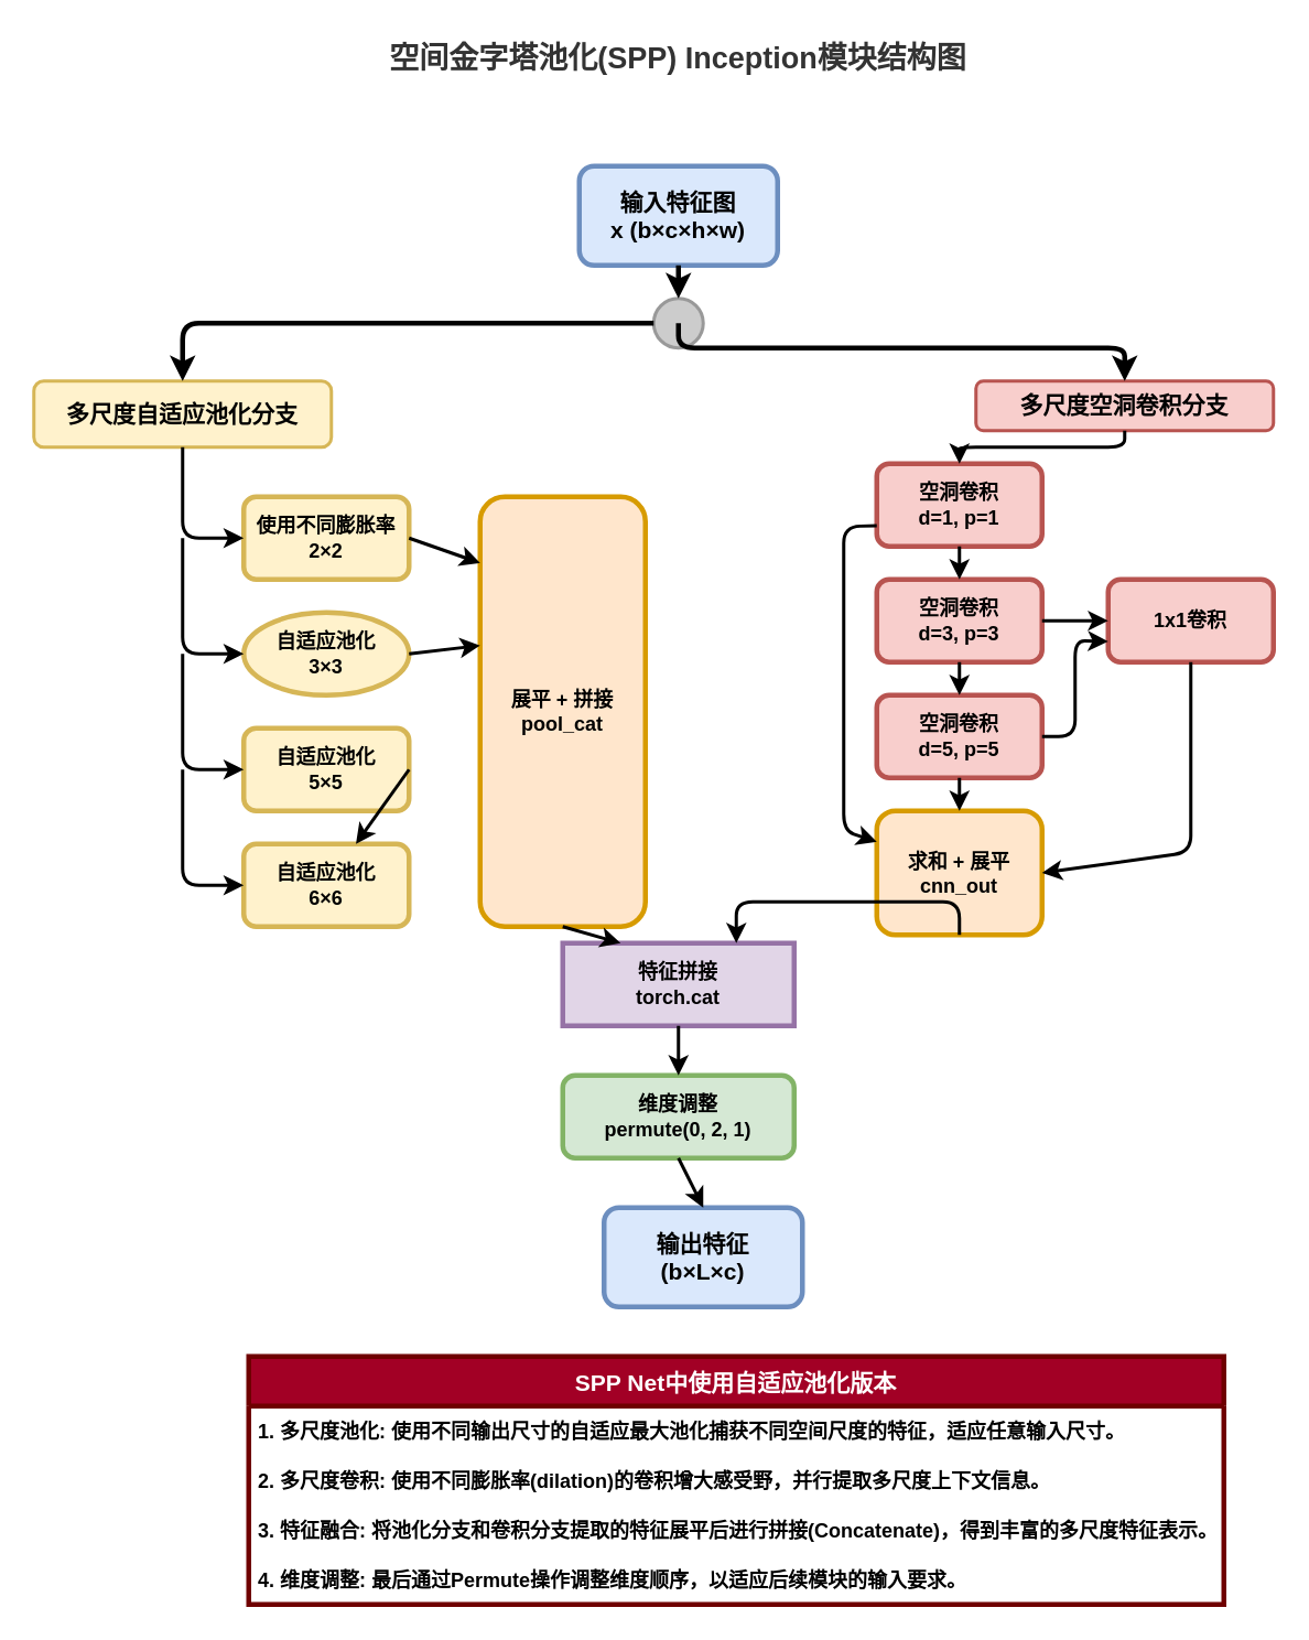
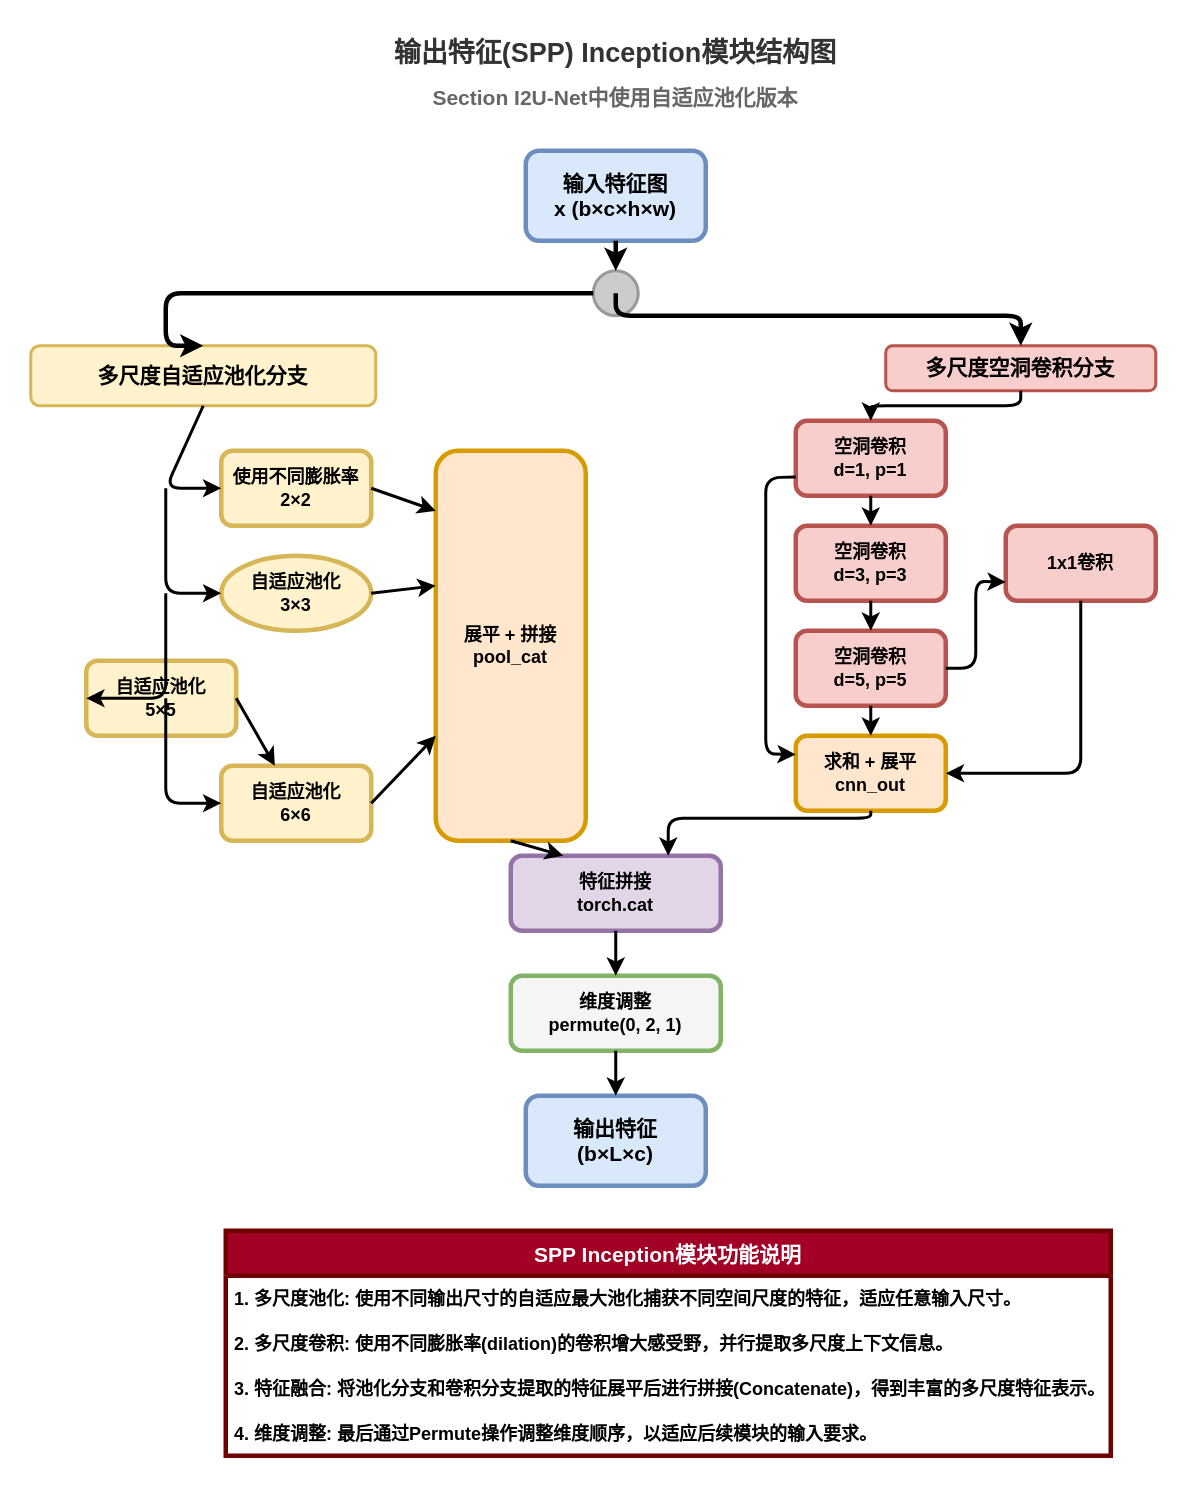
  <mxCell id="0" />
  <mxCell id="1" parent="0" />
- <mxCell id="2" value="空间金字塔池化(SPP) Inception模块结构图" style="text;html=1;strokeColor=none;fillColor=none;align=center;verticalAlign=middle;whiteSpace=wrap;rounded=0;fontStyle=1;fontSize=18;fontColor=#333333;" parent="1" vertex="1"><mxGeometry x="150" y="20" width="520" height="30" as="geometry" /></mxCell>
+ <mxCell id="2" value="输出特征(SPP) Inception模块结构图" style="text;html=1;strokeColor=none;fillColor=none;align=center;verticalAlign=middle;whiteSpace=wrap;rounded=0;fontStyle=1;fontSize=18;fontColor=#333333;" parent="1" vertex="1"><mxGeometry x="150" y="20" width="520" height="30" as="geometry" /></mxCell>
+ <mxCell id="3" value="Section I2U-Net中使用自适应池化版本" style="text;html=1;strokeColor=none;fillColor=none;align=center;verticalAlign=middle;whiteSpace=wrap;rounded=0;fontStyle=1;fontSize=14;fontColor=#666666;" parent="1" vertex="1"><mxGeometry x="150" y="50" width="520" height="30" as="geometry" /></mxCell>
  <mxCell id="4" value="输入特征图&#10;x (b×c×h×w)" style="rounded=1;whiteSpace=wrap;html=1;fillColor=#dae8fc;strokeColor=#6c8ebf;fontStyle=1;fontSize=14;strokeWidth=3;" parent="1" vertex="1"><mxGeometry x="350" y="100" width="120" height="60" as="geometry" /></mxCell>
  <mxCell id="5" value="" style="ellipse;whiteSpace=wrap;html=1;aspect=fixed;fillColor=#cccccc;strokeColor=#999999;strokeWidth=2;" parent="1" vertex="1"><mxGeometry x="395" y="180" width="30" height="30" as="geometry" /></mxCell>
  <mxCell id="6" value="" style="endArrow=classic;html=1;rounded=1;exitX=0.5;exitY=1;exitDx=0;exitDy=0;entryX=0.5;entryY=0;entryDx=0;entryDy=0;strokeWidth=3;" parent="1" source="4" target="5" edge="1"><mxGeometry width="50" height="50" relative="1" as="geometry"><mxPoint x="410" y="170" as="sourcePoint" /><mxPoint x="460" y="120" as="targetPoint" /></mxGeometry></mxCell>
- <mxCell id="7" value="多尺度自适应池化分支" style="text;html=1;strokeColor=#D6B656;fillColor=#FFF2CC;align=center;verticalAlign=middle;whiteSpace=wrap;rounded=1;fontStyle=1;fontSize=14;strokeWidth=2;" parent="1" vertex="1"><mxGeometry x="20" y="230" width="180" height="40" as="geometry" /></mxCell>
+ <mxCell id="7" value="多尺度自适应池化分支" style="text;html=1;strokeColor=#D6B656;fillColor=#FFF2CC;align=center;verticalAlign=middle;whiteSpace=wrap;rounded=1;fontStyle=1;fontSize=14;strokeWidth=2;" parent="1" vertex="1"><mxGeometry x="20" y="230" width="230" height="40" as="geometry" /></mxCell>
  <mxCell id="8" value="使用不同膨胀率&#10;2×2" style="rounded=1;whiteSpace=wrap;html=1;fillColor=#fff2cc;strokeColor=#d6b656;fontStyle=1;fontSize=12;strokeWidth=3;" parent="1" vertex="1"><mxGeometry x="147" y="300" width="100" height="50" as="geometry" /></mxCell>
  <mxCell id="9" value="自适应池化&#10;3×3" style="ellipse;whiteSpace=wrap;html=1;fillColor=#fff2cc;strokeColor=#d6b656;fontStyle=1;fontSize=12;strokeWidth=3;" parent="1" vertex="1"><mxGeometry x="147" y="370" width="100" height="50" as="geometry" /></mxCell>
- <mxCell id="10" value="自适应池化&#10;5×5" style="rounded=1;whiteSpace=wrap;html=1;fillColor=#fff2cc;strokeColor=#d6b656;fontStyle=1;fontSize=12;strokeWidth=3;" parent="1" vertex="1"><mxGeometry x="147" y="440" width="100" height="50" as="geometry" /></mxCell>
+ <mxCell id="10" value="自适应池化&#10;5×5" style="rounded=1;whiteSpace=wrap;html=1;fillColor=#fff2cc;strokeColor=#d6b656;fontStyle=1;fontSize=12;strokeWidth=3;" parent="1" vertex="1"><mxGeometry x="57" y="440" width="100" height="50" as="geometry" /></mxCell>
  <mxCell id="11" value="自适应池化&#10;6×6" style="rounded=1;whiteSpace=wrap;html=1;fillColor=#fff2cc;strokeColor=#d6b656;fontStyle=1;fontSize=12;strokeWidth=3;" parent="1" vertex="1"><mxGeometry x="147" y="510" width="100" height="50" as="geometry" /></mxCell>
  <mxCell id="12" value="展平 + 拼接&#10;pool_cat" style="rounded=1;whiteSpace=wrap;html=1;fillColor=#ffe6cc;strokeColor=#d79b00;fontStyle=1;fontSize=12;strokeWidth=3;" parent="1" vertex="1"><mxGeometry x="290" y="300" width="100" height="260" as="geometry" /></mxCell>
  <mxCell id="13" value="多尺度空洞卷积分支" style="text;html=1;strokeColor=#B85450;fillColor=#F8CECC;align=center;verticalAlign=middle;whiteSpace=wrap;rounded=1;fontStyle=1;fontSize=14;strokeWidth=2;" parent="1" vertex="1"><mxGeometry x="590" y="230" width="180" height="30" as="geometry" /></mxCell>
  <mxCell id="14" value="空洞卷积&#10;d=1, p=1" style="rounded=1;whiteSpace=wrap;html=1;fillColor=#f8cecc;strokeColor=#b85450;fontStyle=1;fontSize=12;strokeWidth=3;" parent="1" vertex="1"><mxGeometry x="530" y="280" width="100" height="50" as="geometry" /></mxCell>
  <mxCell id="15" value="空洞卷积&#10;d=3, p=3" style="rounded=1;whiteSpace=wrap;html=1;fillColor=#f8cecc;strokeColor=#b85450;fontStyle=1;fontSize=12;strokeWidth=3;" parent="1" vertex="1"><mxGeometry x="530" y="350" width="100" height="50" as="geometry" /></mxCell>
  <mxCell id="16" value="空洞卷积&#10;d=5, p=5" style="rounded=1;whiteSpace=wrap;html=1;fillColor=#f8cecc;strokeColor=#b85450;fontStyle=1;fontSize=12;strokeWidth=3;" parent="1" vertex="1"><mxGeometry x="530" y="420" width="100" height="50" as="geometry" /></mxCell>
  <mxCell id="17" value="1x1卷积" style="rounded=1;whiteSpace=wrap;html=1;fillColor=#f8cecc;strokeColor=#b85450;fontStyle=1;fontSize=12;strokeWidth=3;" parent="1" vertex="1"><mxGeometry x="670" y="350" width="100" height="50" as="geometry" /></mxCell>
- <mxCell id="18" value="求和 + 展平&#10;cnn_out" style="rounded=1;whiteSpace=wrap;html=1;fillColor=#ffe6cc;strokeColor=#d79b00;fontStyle=1;fontSize=12;strokeWidth=3;" parent="1" vertex="1"><mxGeometry x="530" y="490" width="100" height="75" as="geometry" /></mxCell>
- <mxCell id="19" value="特征拼接&#10;torch.cat" style="whiteSpace=wrap;html=1;fillColor=#e1d5e7;strokeColor=#9673a6;fontStyle=1;fontSize=12;strokeWidth=3;rounded=0;" parent="1" vertex="1"><mxGeometry x="340" y="570" width="140" height="50" as="geometry" /></mxCell>
- <mxCell id="20" value="维度调整&#10;permute(0, 2, 1)" style="rounded=1;whiteSpace=wrap;html=1;fillColor=#d5e8d4;strokeColor=#82b366;fontStyle=1;fontSize=12;strokeWidth=3;" parent="1" vertex="1"><mxGeometry x="340" y="650" width="140" height="50" as="geometry" /></mxCell>
- <mxCell id="21" value="输出特征&#10;(b×L×c)" style="rounded=1;whiteSpace=wrap;html=1;fillColor=#dae8fc;strokeColor=#6c8ebf;fontStyle=1;fontSize=14;strokeWidth=3;" parent="1" vertex="1"><mxGeometry x="365" y="730" width="120" height="60" as="geometry" /></mxCell>
+ <mxCell id="18" value="求和 + 展平&#10;cnn_out" style="rounded=1;whiteSpace=wrap;html=1;fillColor=#ffe6cc;strokeColor=#d79b00;fontStyle=1;fontSize=12;strokeWidth=3;" parent="1" vertex="1"><mxGeometry x="530" y="490" width="100" height="50" as="geometry" /></mxCell>
+ <mxCell id="19" value="特征拼接&#10;torch.cat" style="rounded=1;whiteSpace=wrap;html=1;fillColor=#e1d5e7;strokeColor=#9673a6;fontStyle=1;fontSize=12;strokeWidth=3;" parent="1" vertex="1"><mxGeometry x="340" y="570" width="140" height="50" as="geometry" /></mxCell>
+ <mxCell id="20" value="维度调整&#10;permute(0, 2, 1)" style="rounded=1;whiteSpace=wrap;html=1;fillColor=#f5f5f5;strokeColor=#82b366;fontStyle=1;fontSize=12;strokeWidth=3;" parent="1" vertex="1"><mxGeometry x="340" y="650" width="140" height="50" as="geometry" /></mxCell>
+ <mxCell id="21" value="输出特征&#10;(b×L×c)" style="rounded=1;whiteSpace=wrap;html=1;fillColor=#dae8fc;strokeColor=#6c8ebf;fontStyle=1;fontSize=14;strokeWidth=3;" parent="1" vertex="1"><mxGeometry x="350" y="730" width="120" height="60" as="geometry" /></mxCell>
  <mxCell id="22" value="" style="edgeStyle=orthogonalEdgeStyle;endArrow=classic;html=1;rounded=1;strokeWidth=3;entryX=0.5;entryY=0;entryDx=0;entryDy=0;" parent="1" source="5" target="7" edge="1"><mxGeometry width="50" height="50" relative="1" as="geometry"><mxPoint x="410" y="220" as="sourcePoint" /><mxPoint x="180" y="220" as="targetPoint" /><Array as="points"><mxPoint x="110" y="195" /></Array></mxGeometry></mxCell>
  <mxCell id="23" value="" style="edgeStyle=orthogonalEdgeStyle;endArrow=classic;html=1;rounded=1;strokeWidth=3;entryX=0.5;entryY=0;entryDx=0;entryDy=0;" parent="1" target="13" edge="1"><mxGeometry width="50" height="50" relative="1" as="geometry"><mxPoint x="410" y="195" as="sourcePoint" /><mxPoint x="655" y="220" as="targetPoint" /><Array as="points"><mxPoint x="410" y="210" /><mxPoint x="680" y="210" /></Array></mxGeometry></mxCell>
  <mxCell id="24" value="" style="endArrow=classic;html=1;rounded=1;exitX=1;exitY=0.5;exitDx=0;exitDy=0;entryX=0;entryY=0.154;entryDx=0;entryDy=0;strokeWidth=2;jumpStyle=arc;jumpSize=6;entryPerimeter=0;" parent="1" source="8" target="12" edge="1"><mxGeometry width="50" height="50" relative="1" as="geometry"><mxPoint x="247" y="323.98" as="sourcePoint" /><mxPoint x="290.4" y="323.66" as="targetPoint" /></mxGeometry></mxCell>
  <mxCell id="25" value="" style="endArrow=classic;html=1;rounded=1;exitX=0.5;exitY=1;exitDx=0;exitDy=0;entryX=0.5;entryY=0;entryDx=0;entryDy=0;strokeWidth=2;jumpStyle=arc;jumpSize=6;" parent="1" source="13" target="14" edge="1"><mxGeometry width="50" height="50" relative="1" as="geometry"><mxPoint x="640" y="270" as="sourcePoint" /><mxPoint x="580" y="305" as="targetPoint" /><Array as="points"><mxPoint x="680" y="270" /><mxPoint x="580" y="270" /></Array></mxGeometry></mxCell>
  <mxCell id="26" value="" style="endArrow=classic;html=1;rounded=1;exitX=0.5;exitY=1;exitDx=0;exitDy=0;entryX=0.5;entryY=0;entryDx=0;entryDy=0;strokeWidth=2;jumpStyle=arc;jumpSize=6;" parent="1" source="14" target="15" edge="1"><mxGeometry width="50" height="50" relative="1" as="geometry"><mxPoint x="680" y="270" as="sourcePoint" /><mxPoint x="580" y="375" as="targetPoint" /></mxGeometry></mxCell>
  <mxCell id="27" value="" style="endArrow=classic;html=1;rounded=1;exitX=0.5;exitY=1;exitDx=0;exitDy=0;entryX=0.5;entryY=0;entryDx=0;entryDy=0;strokeWidth=2;jumpStyle=arc;jumpSize=6;" parent="1" source="15" target="16" edge="1"><mxGeometry width="50" height="50" relative="1" as="geometry"><mxPoint x="680" y="270" as="sourcePoint" /><mxPoint x="580" y="445" as="targetPoint" /></mxGeometry></mxCell>
- <mxCell id="28" value="" style="endArrow=classic;html=1;rounded=1;exitX=1;exitY=0.5;exitDx=0;exitDy=0;entryX=0;entryY=0.5;entryDx=0;entryDy=0;strokeWidth=2;jumpStyle=arc;jumpSize=6;" parent="1" source="15" target="17" edge="1"><mxGeometry width="50" height="50" relative="1" as="geometry"><mxPoint x="640" y="375" as="sourcePoint" /><mxPoint x="670" y="375" as="targetPoint" /></mxGeometry></mxCell>
  <mxCell id="29" value="" style="endArrow=classic;html=1;rounded=1;exitX=1;exitY=0.5;exitDx=0;exitDy=0;entryX=0;entryY=0.75;entryDx=0;entryDy=0;strokeWidth=2;jumpStyle=arc;jumpSize=10;" parent="1" source="16" target="17" edge="1"><mxGeometry width="50" height="50" relative="1" as="geometry"><mxPoint x="640" y="432.5" as="sourcePoint" /><mxPoint x="670" y="387.5" as="targetPoint" /><Array as="points"><mxPoint x="650" y="445" /><mxPoint x="650" y="387" /></Array></mxGeometry></mxCell>
  <mxCell id="30" value="" style="endArrow=classic;html=1;rounded=1;exitX=0;exitY=0.75;exitDx=0;exitDy=0;entryX=0;entryY=0.25;entryDx=0;entryDy=0;strokeWidth=2;jumpStyle=arc;jumpSize=10;" parent="1" source="14" target="18" edge="1"><mxGeometry width="50" height="50" relative="1" as="geometry"><mxPoint x="580" y="340" as="sourcePoint" /><mxPoint x="580" y="490" as="targetPoint" /><Array as="points"><mxPoint x="510" y="318" /><mxPoint x="510" y="502" /></Array></mxGeometry></mxCell>
  <mxCell id="31" value="" style="endArrow=classic;html=1;rounded=1;exitX=0.5;exitY=1;exitDx=0;exitDy=0;entryX=0.5;entryY=0;entryDx=0;entryDy=0;strokeWidth=2;jumpStyle=arc;jumpSize=6;" parent="1" source="16" target="18" edge="1"><mxGeometry width="50" height="50" relative="1" as="geometry"><mxPoint x="580" y="475" as="sourcePoint" /><mxPoint x="530" y="515" as="targetPoint" /></mxGeometry></mxCell>
  <mxCell id="32" value="" style="endArrow=classic;html=1;rounded=1;exitX=0.5;exitY=1;exitDx=0;exitDy=0;entryX=0.5;entryY=0;entryDx=0;entryDy=0;strokeWidth=2;jumpStyle=arc;jumpSize=6;" parent="1" source="19" target="20" edge="1"><mxGeometry width="50" height="50" relative="1" as="geometry"><mxPoint x="410" y="630" as="sourcePoint" /><mxPoint x="410" y="650" as="targetPoint" /></mxGeometry></mxCell>
  <mxCell id="33" value="" style="endArrow=classic;html=1;rounded=1;exitX=0.5;exitY=1;exitDx=0;exitDy=0;entryX=0.5;entryY=0;entryDx=0;entryDy=0;strokeWidth=2;jumpStyle=arc;jumpSize=6;" parent="1" source="20" target="21" edge="1"><mxGeometry width="50" height="50" relative="1" as="geometry"><mxPoint x="410" y="710" as="sourcePoint" /><mxPoint x="410" y="730" as="targetPoint" /></mxGeometry></mxCell>
- <mxCell id="34" value="SPP Net中使用自适应池化版本" style="swimlane;fontStyle=1;childLayout=stackLayout;horizontal=1;startSize=30;horizontalStack=0;resizeParent=1;resizeParentMax=0;resizeLast=0;collapsible=1;marginBottom=0;fontSize=14;strokeWidth=3;fillColor=#a20025;fontColor=#ffffff;strokeColor=#6F0000;" parent="1" vertex="1"><mxGeometry x="150" y="820" width="590" height="150" as="geometry" /></mxCell>
+ <mxCell id="34" value="SPP Inception模块功能说明" style="swimlane;fontStyle=1;childLayout=stackLayout;horizontal=1;startSize=30;horizontalStack=0;resizeParent=1;resizeParentMax=0;resizeLast=0;collapsible=1;marginBottom=0;fontSize=14;strokeWidth=3;fillColor=#a20025;fontColor=#ffffff;strokeColor=#6F0000;" parent="1" vertex="1"><mxGeometry x="150" y="820" width="590" height="150" as="geometry" /></mxCell>
  <mxCell id="35" value="1. 多尺度池化: 使用不同输出尺寸的自适应最大池化捕获不同空间尺度的特征，适应任意输入尺寸。" style="text;strokeColor=none;fillColor=none;align=left;verticalAlign=middle;spacingLeft=4;spacingRight=4;overflow=hidden;points=[[0,0.5],[1,0.5]];portConstraint=eastwest;rotatable=0;fontStyle=1;fontSize=12;fontColor=#000000;" parent="34" vertex="1"><mxGeometry y="30" width="590" height="30" as="geometry" /></mxCell>
  <mxCell id="36" value="2. 多尺度卷积: 使用不同膨胀率(dilation)的卷积增大感受野，并行提取多尺度上下文信息。" style="text;strokeColor=none;fillColor=none;align=left;verticalAlign=middle;spacingLeft=4;spacingRight=4;overflow=hidden;points=[[0,0.5],[1,0.5]];portConstraint=eastwest;rotatable=0;fontStyle=1;fontSize=12;fontColor=#000000;" parent="34" vertex="1"><mxGeometry y="60" width="590" height="30" as="geometry" /></mxCell>
  <mxCell id="37" value="3. 特征融合: 将池化分支和卷积分支提取的特征展平后进行拼接(Concatenate)，得到丰富的多尺度特征表示。" style="text;strokeColor=none;fillColor=none;align=left;verticalAlign=middle;spacingLeft=4;spacingRight=4;overflow=hidden;points=[[0,0.5],[1,0.5]];portConstraint=eastwest;rotatable=0;fontStyle=1;fontSize=12;fontColor=#000000;" parent="34" vertex="1"><mxGeometry y="90" width="590" height="30" as="geometry" /></mxCell>
  <mxCell id="38" value="4. 维度调整: 最后通过Permute操作调整维度顺序，以适应后续模块的输入要求。" style="text;strokeColor=none;fillColor=none;align=left;verticalAlign=middle;spacingLeft=4;spacingRight=4;overflow=hidden;points=[[0,0.5],[1,0.5]];portConstraint=eastwest;rotatable=0;fontStyle=1;fontSize=12;fontColor=#000000;" parent="34" vertex="1"><mxGeometry y="120" width="590" height="30" as="geometry" /></mxCell>
  <mxCell id="39" value="" style="endArrow=classic;html=1;rounded=1;entryX=0;entryY=0.5;entryDx=0;entryDy=0;strokeWidth=2;exitX=0.5;exitY=1;exitDx=0;exitDy=0;" parent="1" source="7" target="8" edge="1"><mxGeometry width="50" height="50" relative="1" as="geometry"><mxPoint x="110" y="280" as="sourcePoint" /><mxPoint x="147" y="325" as="targetPoint" /><Array as="points"><mxPoint x="110" y="325" /></Array></mxGeometry></mxCell>
  <mxCell id="40" value="" style="endArrow=classic;html=1;rounded=1;entryX=0;entryY=0.5;entryDx=0;entryDy=0;strokeWidth=2;" parent="1" target="9" edge="1"><mxGeometry width="50" height="50" relative="1" as="geometry"><mxPoint x="110" y="325" as="sourcePoint" /><mxPoint x="147" y="394.58" as="targetPoint" /><Array as="points"><mxPoint x="110" y="395" /></Array></mxGeometry></mxCell>
  <mxCell id="41" value="" style="endArrow=classic;html=1;rounded=1;entryX=0;entryY=0.5;entryDx=0;entryDy=0;strokeWidth=2;" parent="1" target="10" edge="1"><mxGeometry width="50" height="50" relative="1" as="geometry"><mxPoint x="110" y="395" as="sourcePoint" /><mxPoint x="147" y="464.58" as="targetPoint" /><Array as="points"><mxPoint x="110" y="465" /></Array></mxGeometry></mxCell>
  <mxCell id="42" value="" style="endArrow=classic;html=1;rounded=1;entryX=0;entryY=0.5;entryDx=0;entryDy=0;strokeWidth=2;" parent="1" target="11" edge="1"><mxGeometry width="50" height="50" relative="1" as="geometry"><mxPoint x="110" y="465" as="sourcePoint" /><mxPoint x="147" y="535" as="targetPoint" /><Array as="points"><mxPoint x="110" y="535" /></Array></mxGeometry></mxCell>
  <mxCell id="43" value="" style="endArrow=classic;html=1;rounded=1;exitX=1;exitY=0.5;exitDx=0;exitDy=0;entryX=0;entryY=0.346;entryDx=0;entryDy=0;strokeWidth=2;jumpStyle=arc;jumpSize=8;entryPerimeter=0;" parent="1" source="9" target="12" edge="1"><mxGeometry width="50" height="50" relative="1" as="geometry"><mxPoint x="247" y="395" as="sourcePoint" /><mxPoint x="290" y="395" as="targetPoint" /></mxGeometry></mxCell>
  <mxCell id="44" value="" style="endArrow=classic;html=1;rounded=1;exitX=1;exitY=0.5;exitDx=0;exitDy=0;strokeWidth=2;jumpStyle=arc;jumpSize=8;" parent="1" source="10" target="11" edge="1"><mxGeometry width="50" height="50" relative="1" as="geometry"><mxPoint x="247" y="465" as="sourcePoint" /><mxPoint x="290" y="465" as="targetPoint" /></mxGeometry></mxCell>
+ <mxCell id="45" value="" style="endArrow=classic;html=1;rounded=1;exitX=1;exitY=0.5;exitDx=0;exitDy=0;entryX=0;entryY=0.731;entryDx=0;entryDy=0;strokeWidth=2;jumpStyle=arc;jumpSize=8;entryPerimeter=0;" parent="1" source="11" target="12" edge="1"><mxGeometry width="50" height="50" relative="1" as="geometry"><mxPoint x="247" y="535" as="sourcePoint" /><mxPoint x="290" y="535" as="targetPoint" /></mxGeometry></mxCell>
  <mxCell id="46" value="" style="endArrow=classic;html=1;rounded=1;exitX=0.5;exitY=1;exitDx=0;exitDy=0;entryX=1;entryY=0.5;entryDx=0;entryDy=0;strokeWidth=2;jumpStyle=arc;jumpSize=8;" parent="1" source="17" target="18" edge="1"><mxGeometry width="50" height="50" relative="1" as="geometry"><mxPoint x="720" y="410" as="sourcePoint" /><mxPoint x="630" y="515" as="targetPoint" /><Array as="points"><mxPoint x="720" y="515" /></Array></mxGeometry></mxCell>
  <mxCell id="47" value="" style="endArrow=classic;html=1;rounded=1;exitX=0.5;exitY=1;exitDx=0;exitDy=0;entryX=0.25;entryY=0;entryDx=0;entryDy=0;strokeWidth=2;jumpStyle=arc;jumpSize=8;" parent="1" source="12" target="19" edge="1"><mxGeometry width="50" height="50" relative="1" as="geometry"><mxPoint x="340" y="570" as="sourcePoint" /><mxPoint x="375" y="570" as="targetPoint" /></mxGeometry></mxCell>
  <mxCell id="48" value="" style="endArrow=classic;html=1;rounded=1;exitX=0.5;exitY=1;exitDx=0;exitDy=0;entryX=0.75;entryY=0;entryDx=0;entryDy=0;strokeWidth=2;jumpStyle=arc;jumpSize=8;" parent="1" source="18" target="19" edge="1"><mxGeometry width="50" height="50" relative="1" as="geometry"><mxPoint x="580" y="545" as="sourcePoint" /><mxPoint x="445" y="570" as="targetPoint" /><Array as="points"><mxPoint x="580" y="545" /><mxPoint x="445" y="545" /></Array></mxGeometry></mxCell>
